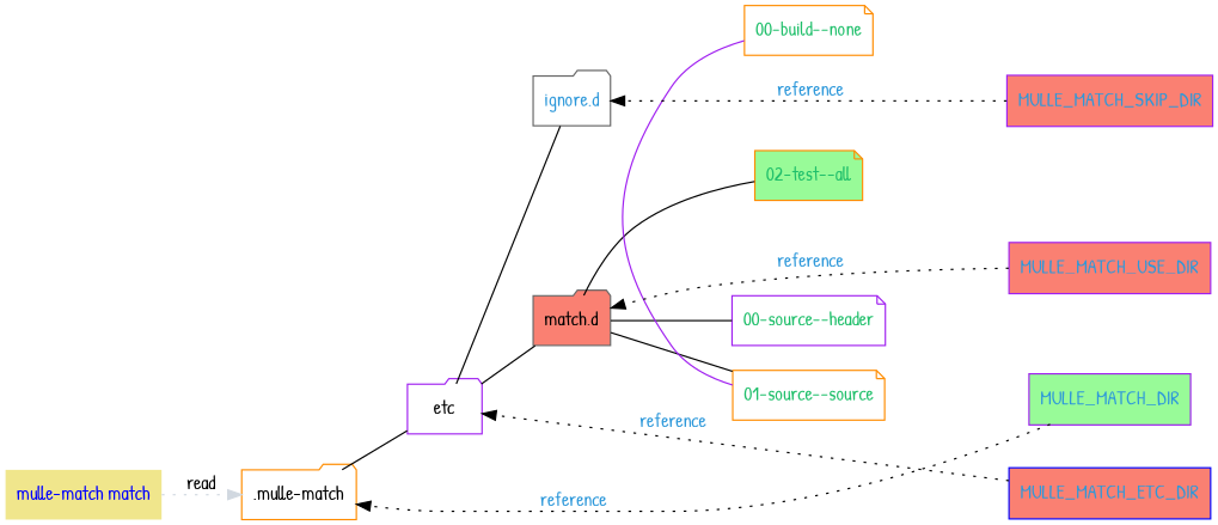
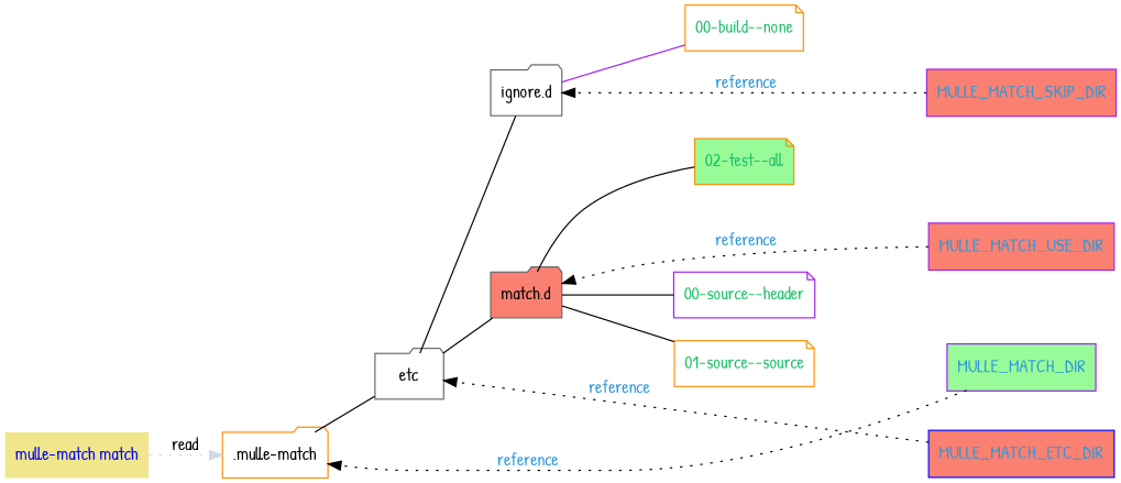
  digraph {
    fontname="Patrick Hand"
    rankdir=LR
    node [color=darkorange fillcolor=white fontcolor="#20bf6b" fontname="Patrick Hand" shape=folder style=filled]
    edge [color=black fontname="Patrick Hand"]
    "mulle-match match" [fillcolor=khaki fontcolor=blue shape=none]
    ".mulle-match" [fontcolor=""]
    n3 [color=gray40 fillcolor=salmon label="match.d" fontcolor=""]
-   n4 [color=gray40 fontcolor="#2d98da" label="ignore.d"]
+   n4 [color=gray40 fontcolor=black label="ignore.d"]
    n5 [label="01-source--source" shape=note]
    n6 [color=purple label="00-source--header" shape=note]
    n7 [fillcolor=palegreen label="02-test--all" shape=note]
    n8 [label="00-build--none" shape=note]
    MULLE_MATCH_ETC_DIR [color=blue fillcolor=salmon fontcolor="#2d98da" shape=record]
    MULLE_MATCH_USE_DIR [color=purple fillcolor=salmon fontcolor="#2d98da" shape=record]
    MULLE_MATCH_DIR [color=purple fillcolor=palegreen fontcolor="#2d98da" shape=record]
    MULLE_MATCH_SKIP_DIR [color=purple fillcolor=salmon fontcolor="#2d98da" shape=record]
-   etc [color=purple fontcolor=black]
+   etc [color=gray40 fontcolor=black]
    subgraph sub_1 {
      rank=same
      "mulle-match match"
    }
    subgraph sub_2 {
      rank=same
      ".mulle-match"
    }
    subgraph sub_3 {
      rank=same
      n3
      n4
    }
    subgraph sub_4 {
      rank=same
      n5
      n6
      n7
      n8
    }
    subgraph sub_5 {
      rank=same
      n5
      n6
      n7
    }
    subgraph sub_6 {
      rank=same
      MULLE_MATCH_ETC_DIR
      MULLE_MATCH_USE_DIR
      MULLE_MATCH_DIR
      MULLE_MATCH_SKIP_DIR
    }
    "mulle-match match" -> ".mulle-match" [color="#d1d8e0" label=read style=dotted]
    ".mulle-match" -> etc [arrowhead=none]
    n3 -> n5 [arrowhead=none]
    n3 -> n6 [arrowhead=none]
    n3 -> n7 [arrowhead=none]
-   n5 -> n8 [arrowhead=none color=purple]
+   n4 -> n8 [arrowhead=none color=purple]
    n5 -> MULLE_MATCH_ETC_DIR [color="#2d98da" fontcolor="#2d98da" label=" reference" style=invis]
    n5 -> MULLE_MATCH_USE_DIR [color="#2d98da" fontcolor="#2d98da" label=" reference" style=invis]
    n5 -> MULLE_MATCH_DIR [color="#2d98da" fontcolor="#2d98da" label=" reference" style=invis]
    MULLE_MATCH_ETC_DIR -> etc [fontcolor="#2d98da" label=" reference" style=dotted]
    MULLE_MATCH_USE_DIR -> n3 [fontcolor="#2d98da" label=" reference" style=dotted]
    MULLE_MATCH_DIR -> ".mulle-match" [fontcolor="#2d98da" label=" reference" style=dotted]
    MULLE_MATCH_SKIP_DIR -> n4 [fontcolor="#2d98da" label=" reference" style=dotted]
    etc -> n3 [arrowhead=none]
    etc -> n4 [arrowhead=none]
  }
